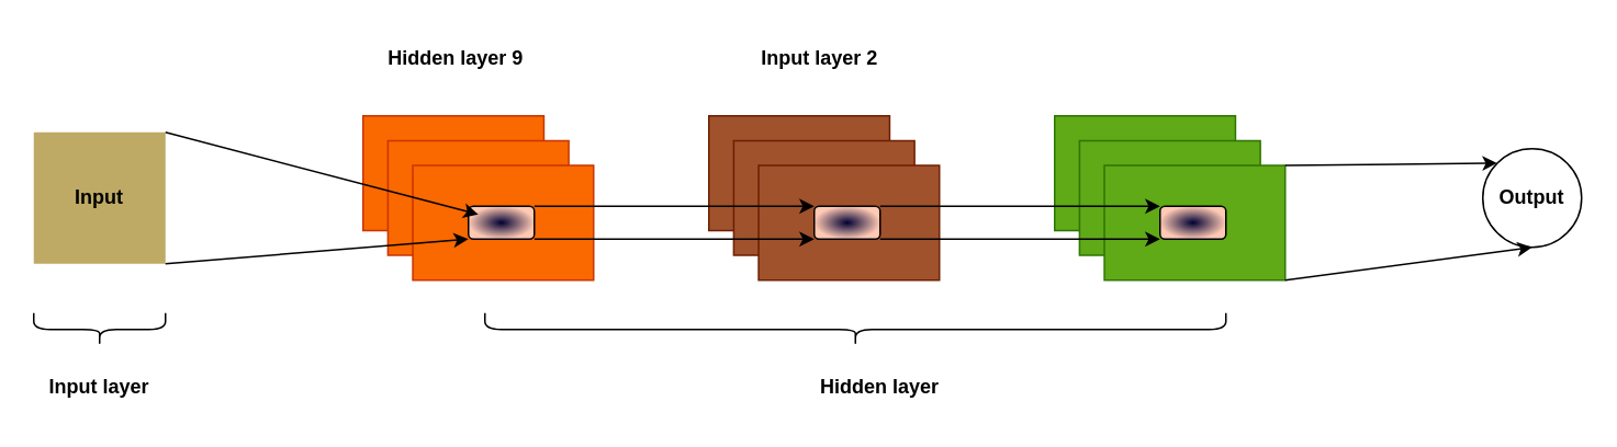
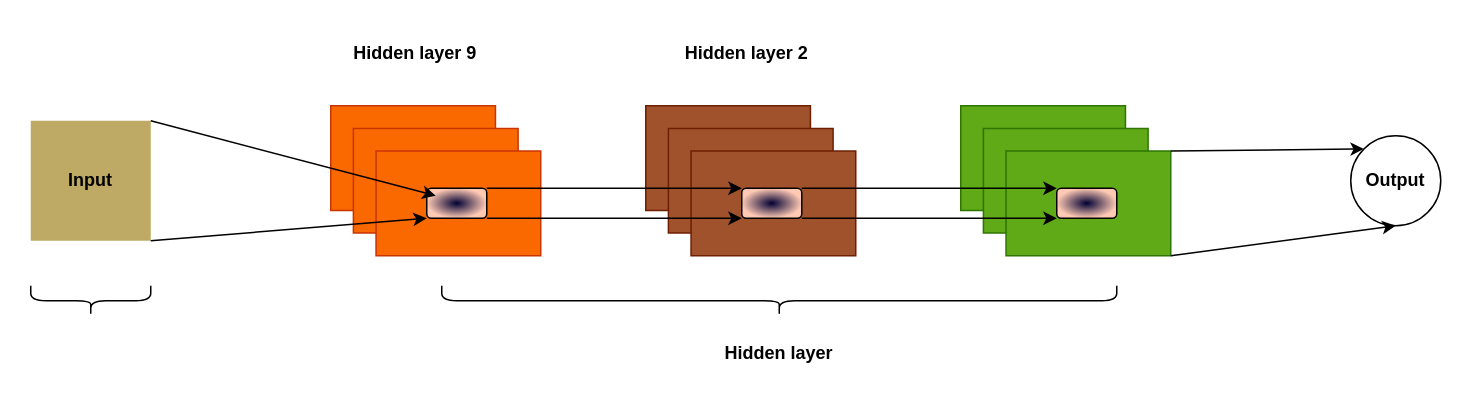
  <mxCell id="0" />
  <mxCell id="1" parent="0" />
  <mxCell id="2" value="&lt;b&gt;Input&lt;/b&gt;" style="whiteSpace=wrap;html=1;aspect=fixed;fillColor=#beaa65;fontColor=#000000;strokeColor=none;" parent="1" vertex="1"><mxGeometry x="20" y="80" width="80" height="80" as="geometry" /></mxCell>
  <mxCell id="3" value="" style="verticalLabelPosition=bottom;verticalAlign=top;html=1;shape=mxgraph.basic.layered_rect;dx=30.2;outlineConnect=0;whiteSpace=wrap;direction=west;fillColor=#fa6800;fontColor=#000000;strokeColor=#C73500;" parent="1" vertex="1"><mxGeometry x="220" y="70" width="140" height="100" as="geometry" /></mxCell>
  <mxCell id="4" value="&lt;b&gt;Output&lt;/b&gt;" style="ellipse;whiteSpace=wrap;html=1;aspect=fixed;fillColor=#ffffff;" parent="1" vertex="1"><mxGeometry x="900" y="90" width="60" height="60" as="geometry" /></mxCell>
  <mxCell id="5" value="" style="rounded=1;whiteSpace=wrap;html=1;gradientColor=#FFC9B3;fillColor=#000033;gradientDirection=radial;" parent="1" vertex="1"><mxGeometry x="284" y="125" width="40" height="20" as="geometry" /></mxCell>
  <mxCell id="6" value="" style="verticalLabelPosition=bottom;verticalAlign=top;html=1;shape=mxgraph.basic.layered_rect;dx=30.2;outlineConnect=0;whiteSpace=wrap;direction=west;fillColor=#a0522d;strokeColor=#6D1F00;fontColor=#ffffff;" parent="1" vertex="1"><mxGeometry x="430" y="70" width="140" height="100" as="geometry" /></mxCell>
  <mxCell id="7" value="" style="rounded=1;whiteSpace=wrap;html=1;gradientColor=#FFC9B3;fillColor=#000033;gradientDirection=radial;" parent="1" vertex="1"><mxGeometry x="494" y="125" width="40" height="20" as="geometry" /></mxCell>
  <mxCell id="8" value="" style="verticalLabelPosition=bottom;verticalAlign=top;html=1;shape=mxgraph.basic.layered_rect;dx=30.2;outlineConnect=0;whiteSpace=wrap;direction=west;fillColor=#60a917;strokeColor=#2D7600;fontColor=#ffffff;" parent="1" vertex="1"><mxGeometry x="640" y="70" width="140" height="100" as="geometry" /></mxCell>
  <mxCell id="9" value="" style="rounded=1;whiteSpace=wrap;html=1;gradientColor=#FFC9B3;fillColor=#000033;gradientDirection=radial;" parent="1" vertex="1"><mxGeometry x="704" y="125" width="40" height="20" as="geometry" /></mxCell>
  <mxCell id="10" value="" style="endArrow=classic;html=1;rounded=0;exitX=1;exitY=0;exitDx=0;exitDy=0;entryX=0.5;entryY=0.2;entryDx=0;entryDy=0;entryPerimeter=0;" parent="1" source="2" edge="1"><mxGeometry width="50" height="50" relative="1" as="geometry"><mxPoint x="100" y="60" as="sourcePoint" /><mxPoint x="290" y="130" as="targetPoint" /></mxGeometry></mxCell>
  <mxCell id="11" value="" style="endArrow=classic;html=1;rounded=0;exitX=1;exitY=0;exitDx=0;exitDy=0;entryX=0;entryY=1;entryDx=0;entryDy=0;" parent="1" target="5" edge="1"><mxGeometry width="50" height="50" relative="1" as="geometry"><mxPoint x="100" y="160" as="sourcePoint" /><mxPoint x="290" y="210" as="targetPoint" /></mxGeometry></mxCell>
  <mxCell id="12" value="" style="endArrow=classic;html=1;rounded=0;exitX=1;exitY=0;exitDx=0;exitDy=0;entryX=0;entryY=0;entryDx=0;entryDy=0;" parent="1" target="7" edge="1"><mxGeometry width="50" height="50" relative="1" as="geometry"><mxPoint x="324" y="125" as="sourcePoint" /><mxPoint x="514" y="175" as="targetPoint" /></mxGeometry></mxCell>
  <mxCell id="13" style="edgeStyle=orthogonalEdgeStyle;rounded=0;orthogonalLoop=1;jettySize=auto;html=1;exitX=1;exitY=1;exitDx=0;exitDy=0;entryX=0;entryY=1;entryDx=0;entryDy=0;" parent="1" source="5" target="7" edge="1"><mxGeometry relative="1" as="geometry"><Array as="points"><mxPoint x="410" y="145" /><mxPoint x="410" y="145" /></Array></mxGeometry></mxCell>
  <mxCell id="14" style="edgeStyle=orthogonalEdgeStyle;rounded=0;orthogonalLoop=1;jettySize=auto;html=1;exitX=1;exitY=0;exitDx=0;exitDy=0;entryX=0;entryY=0;entryDx=0;entryDy=0;" parent="1" source="7" target="9" edge="1"><mxGeometry relative="1" as="geometry"><Array as="points"><mxPoint x="620" y="125" /><mxPoint x="620" y="125" /></Array></mxGeometry></mxCell>
  <mxCell id="15" style="edgeStyle=orthogonalEdgeStyle;rounded=0;orthogonalLoop=1;jettySize=auto;html=1;exitX=1;exitY=1;exitDx=0;exitDy=0;entryX=0;entryY=1;entryDx=0;entryDy=0;" parent="1" source="7" target="9" edge="1"><mxGeometry relative="1" as="geometry"><Array as="points"><mxPoint x="620" y="145" /><mxPoint x="620" y="145" /></Array></mxGeometry></mxCell>
  <mxCell id="16" value="" style="endArrow=classic;html=1;rounded=0;exitX=0;exitY=0;exitDx=0;exitDy=0;exitPerimeter=0;entryX=0.5;entryY=1;entryDx=0;entryDy=0;" parent="1" source="8" target="4" edge="1"><mxGeometry width="50" height="50" relative="1" as="geometry"><mxPoint x="830" y="190" as="sourcePoint" /><mxPoint x="880" y="140" as="targetPoint" /></mxGeometry></mxCell>
  <mxCell id="17" value="" style="endArrow=classic;html=1;rounded=0;exitX=0;exitY=0;exitDx=0;exitDy=69.8;exitPerimeter=0;entryX=0;entryY=0;entryDx=0;entryDy=0;" parent="1" source="8" target="4" edge="1"><mxGeometry width="50" height="50" relative="1" as="geometry"><mxPoint x="830" y="190" as="sourcePoint" /><mxPoint x="880" y="140" as="targetPoint" /></mxGeometry></mxCell>
  <mxCell id="18" value="Hidden layer 9" style="text;html=1;align=center;verticalAlign=middle;whiteSpace=wrap;rounded=0;fontStyle=1" parent="1" vertex="1"><mxGeometry x="229" y="20" width="95" height="30" as="geometry" /></mxCell>
- <mxCell id="19" value="Input layer 2" style="text;html=1;align=center;verticalAlign=middle;whiteSpace=wrap;rounded=0;fontStyle=1" parent="1" vertex="1"><mxGeometry x="450" y="20" width="95" height="30" as="geometry" /></mxCell>
+ <mxCell id="19" value="Hidden layer 2" style="text;html=1;align=center;verticalAlign=middle;whiteSpace=wrap;rounded=0;fontStyle=1" parent="1" vertex="1"><mxGeometry x="450" y="20" width="95" height="30" as="geometry" /></mxCell>
  <mxCell id="20" value="" style="shape=curlyBracket;whiteSpace=wrap;html=1;rounded=1;flipH=1;labelPosition=right;verticalLabelPosition=middle;align=left;verticalAlign=middle;direction=north;" parent="1" vertex="1"><mxGeometry x="294" y="190" width="450" height="20" as="geometry" /></mxCell>
  <mxCell id="21" value="" style="shape=curlyBracket;whiteSpace=wrap;html=1;rounded=1;flipH=1;labelPosition=right;verticalLabelPosition=middle;align=left;verticalAlign=middle;direction=north;" parent="1" vertex="1"><mxGeometry x="20" y="190" width="80" height="20" as="geometry" /></mxCell>
- <mxCell id="22" value="Input layer" style="text;html=1;align=center;verticalAlign=middle;whiteSpace=wrap;rounded=0;fontStyle=1" parent="1" vertex="1"><mxGeometry x="20" y="220" width="80" height="30" as="geometry" /></mxCell>
- <mxCell id="23" value="Hidden layer" style="text;html=1;align=center;verticalAlign=middle;whiteSpace=wrap;rounded=0;fontStyle=1" parent="1" vertex="1"><mxGeometry x="494" y="220" width="80" height="30" as="geometry" /></mxCell>
+ <mxCell id="23" value="Hidden layer" style="text;html=1;align=center;verticalAlign=middle;whiteSpace=wrap;rounded=0;fontStyle=1" parent="1" vertex="1"><mxGeometry x="479" y="220" width="80" height="30" as="geometry" /></mxCell>
